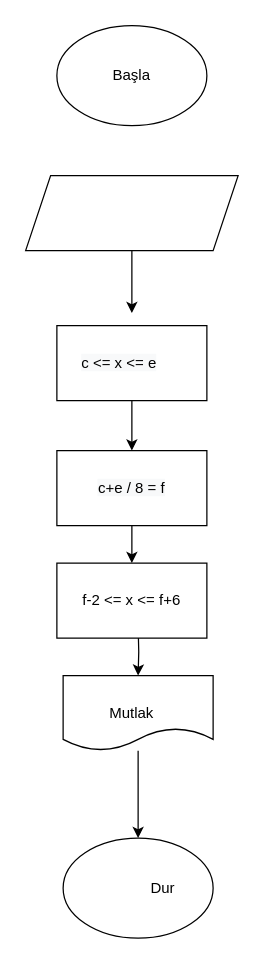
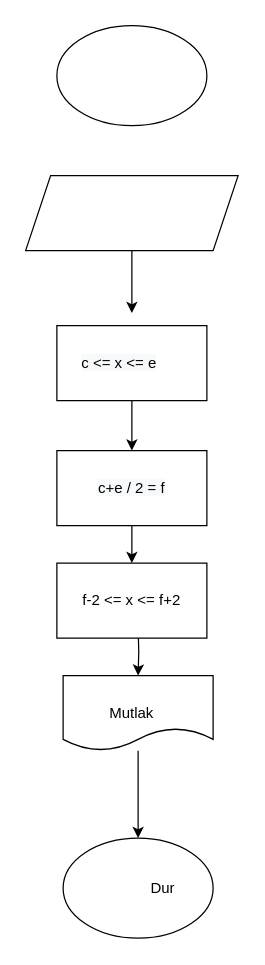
  <mxCell id="0" />
  <mxCell id="1" parent="0" />
  <mxCell id="2" value="" style="ellipse;whiteSpace=wrap;html=1;" vertex="1" parent="1"><mxGeometry x="45" y="20" width="120" height="80" as="geometry" /></mxCell>
  <mxCell id="3" style="edgeStyle=orthogonalEdgeStyle;rounded=0;orthogonalLoop=1;jettySize=auto;html=1;exitX=0.5;exitY=1;exitDx=0;exitDy=0;" edge="1" parent="1" source="4"><mxGeometry relative="1" as="geometry"><mxPoint x="105" y="250" as="targetPoint" /></mxGeometry></mxCell>
  <mxCell id="4" value="" style="shape=parallelogram;perimeter=parallelogramPerimeter;whiteSpace=wrap;html=1;fixedSize=1;" vertex="1" parent="1"><mxGeometry x="20" y="140" width="170" height="60" as="geometry" /></mxCell>
  <mxCell id="5" style="edgeStyle=orthogonalEdgeStyle;rounded=0;orthogonalLoop=1;jettySize=auto;html=1;exitX=0.5;exitY=1;exitDx=0;exitDy=0;entryX=0.5;entryY=0;entryDx=0;entryDy=0;" edge="1" parent="1"><mxGeometry relative="1" as="geometry"><mxPoint x="105" y="420" as="sourcePoint" /><mxPoint x="105" y="450" as="targetPoint" /></mxGeometry></mxCell>
  <mxCell id="6" value="" style="ellipse;whiteSpace=wrap;html=1;" vertex="1" parent="1"><mxGeometry x="50" y="670" width="120" height="80" as="geometry" /></mxCell>
- <mxCell id="7" value="Başla" style="text;html=1;strokeColor=none;fillColor=none;align=center;verticalAlign=middle;whiteSpace=wrap;rounded=0;" vertex="1" parent="1"><mxGeometry x="75" y="45" width="60" height="30" as="geometry" /></mxCell>
  <mxCell id="8" style="edgeStyle=orthogonalEdgeStyle;rounded=0;orthogonalLoop=1;jettySize=auto;html=1;" edge="1" parent="1"><mxGeometry relative="1" as="geometry"><mxPoint x="105" y="295" as="sourcePoint" /><mxPoint x="105" y="360" as="targetPoint" /></mxGeometry></mxCell>
  <mxCell id="9" style="edgeStyle=orthogonalEdgeStyle;rounded=0;orthogonalLoop=1;jettySize=auto;html=1;entryX=0.5;entryY=0;entryDx=0;entryDy=0;" edge="1" parent="1" target="12"><mxGeometry relative="1" as="geometry"><mxPoint x="110" y="500" as="sourcePoint" /></mxGeometry></mxCell>
  <mxCell id="10" value="Dur" style="text;html=1;strokeColor=none;fillColor=none;align=center;verticalAlign=middle;whiteSpace=wrap;rounded=0;" vertex="1" parent="1"><mxGeometry x="110" y="700" width="40" height="20" as="geometry" /></mxCell>
  <mxCell id="11" style="edgeStyle=orthogonalEdgeStyle;rounded=0;orthogonalLoop=1;jettySize=auto;html=1;entryX=0.5;entryY=0;entryDx=0;entryDy=0;" edge="1" parent="1" source="12" target="6"><mxGeometry relative="1" as="geometry"><mxPoint x="110" y="640" as="targetPoint" /></mxGeometry></mxCell>
  <mxCell id="12" value="" style="shape=document;whiteSpace=wrap;html=1;boundedLbl=1;" vertex="1" parent="1"><mxGeometry x="50" y="540" width="120" height="60" as="geometry" /></mxCell>
  <mxCell id="13" value="Mutlak" style="text;html=1;strokeColor=none;fillColor=none;align=center;verticalAlign=middle;whiteSpace=wrap;rounded=0;" vertex="1" parent="1"><mxGeometry x="85" y="560" width="40" height="20" as="geometry" /></mxCell>
  <mxCell id="14" value="" style="rounded=0;whiteSpace=wrap;html=1;" vertex="1" parent="1"><mxGeometry x="45" y="260" width="120" height="60" as="geometry" /></mxCell>
  <mxCell id="15" value="" style="rounded=0;whiteSpace=wrap;html=1;" vertex="1" parent="1"><mxGeometry x="45" y="360" width="120" height="60" as="geometry" /></mxCell>
  <mxCell id="16" value="" style="rounded=0;whiteSpace=wrap;html=1;" vertex="1" parent="1"><mxGeometry x="45" y="450" width="120" height="60" as="geometry" /></mxCell>
  <mxCell id="17" value="&lt;meta charset=&quot;utf-8&quot;&gt;&lt;span style=&quot;color: rgb(0, 0, 0); font-family: helvetica; font-size: 12px; font-style: normal; font-weight: 400; letter-spacing: normal; text-align: center; text-indent: 0px; text-transform: none; word-spacing: 0px; background-color: rgb(248, 249, 250); display: inline; float: none;&quot;&gt;c &amp;lt;= x &amp;lt;= e&lt;/span&gt;" style="text;html=1;strokeColor=none;fillColor=none;align=center;verticalAlign=middle;whiteSpace=wrap;rounded=0;" vertex="1" parent="1"><mxGeometry x="60" y="275" width="70" height="30" as="geometry" /></mxCell>
- <mxCell id="18" value="&lt;meta charset=&quot;utf-8&quot;&gt;&lt;span style=&quot;color: rgb(0, 0, 0); font-family: helvetica; font-size: 12px; font-style: normal; font-weight: 400; letter-spacing: normal; text-align: center; text-indent: 0px; text-transform: none; word-spacing: 0px; background-color: rgb(248, 249, 250); display: inline; float: none;&quot;&gt;c+e / 8 = f&lt;/span&gt;" style="text;html=1;strokeColor=none;fillColor=none;align=center;verticalAlign=middle;whiteSpace=wrap;rounded=0;" vertex="1" parent="1"><mxGeometry x="70" y="380" width="70" height="20" as="geometry" /></mxCell>
- <mxCell id="19" value="f-2 &amp;lt;= x &amp;lt;= f+6" style="text;html=1;strokeColor=none;fillColor=none;align=center;verticalAlign=middle;whiteSpace=wrap;rounded=0;" vertex="1" parent="1"><mxGeometry x="60" y="465" width="90" height="30" as="geometry" /></mxCell>
+ <mxCell id="18" value="&lt;meta charset=&quot;utf-8&quot;&gt;&lt;span style=&quot;color: rgb(0, 0, 0); font-family: helvetica; font-size: 12px; font-style: normal; font-weight: 400; letter-spacing: normal; text-align: center; text-indent: 0px; text-transform: none; word-spacing: 0px; background-color: rgb(248, 249, 250); display: inline; float: none;&quot;&gt;c+e / 2 = f&lt;/span&gt;" style="text;html=1;strokeColor=none;fillColor=none;align=center;verticalAlign=middle;whiteSpace=wrap;rounded=0;" vertex="1" parent="1"><mxGeometry x="70" y="380" width="70" height="20" as="geometry" /></mxCell>
+ <mxCell id="19" value="f-2 &amp;lt;= x &amp;lt;= f+2" style="text;html=1;strokeColor=none;fillColor=none;align=center;verticalAlign=middle;whiteSpace=wrap;rounded=0;" vertex="1" parent="1"><mxGeometry x="60" y="465" width="90" height="30" as="geometry" /></mxCell>
